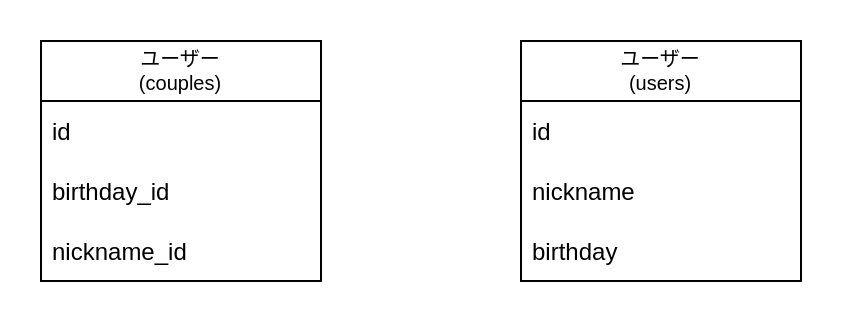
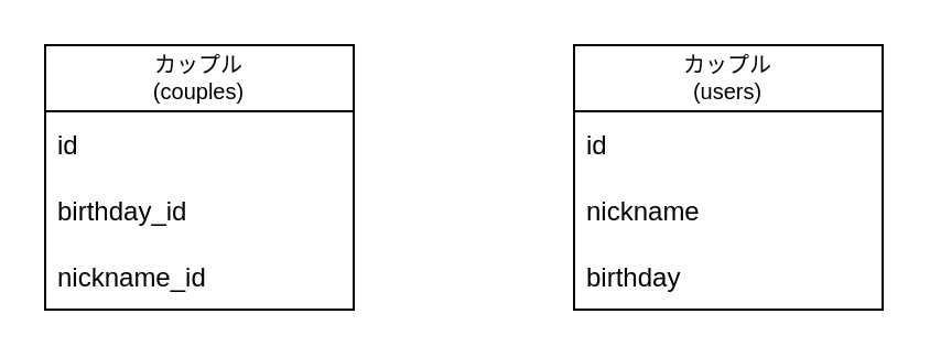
  <mxCell id="0" />
  <mxCell id="1" parent="0" />
- <mxCell id="2" value="ユーザー&#10;(couples)" style="swimlane;fontStyle=0;childLayout=stackLayout;horizontal=1;startSize=30;horizontalStack=0;resizeParent=1;resizeParentMax=0;resizeLast=0;collapsible=1;marginBottom=0;fontSize=10;" vertex="1" parent="1"><mxGeometry x="20" y="20" width="140" height="120" as="geometry" /></mxCell>
+ <mxCell id="2" value="カップル&#10;(couples)" style="swimlane;fontStyle=0;childLayout=stackLayout;horizontal=1;startSize=30;horizontalStack=0;resizeParent=1;resizeParentMax=0;resizeLast=0;collapsible=1;marginBottom=0;fontSize=10;" vertex="1" parent="1"><mxGeometry x="20" y="20" width="140" height="120" as="geometry" /></mxCell>
  <mxCell id="3" value="id" style="text;strokeColor=none;fillColor=none;align=left;verticalAlign=middle;spacingLeft=4;spacingRight=4;overflow=hidden;points=[[0,0.5],[1,0.5]];portConstraint=eastwest;rotatable=0;" vertex="1" parent="2"><mxGeometry y="30" width="140" height="30" as="geometry" /></mxCell>
  <mxCell id="4" value="birthday_id" style="text;strokeColor=none;fillColor=none;align=left;verticalAlign=middle;spacingLeft=4;spacingRight=4;overflow=hidden;points=[[0,0.5],[1,0.5]];portConstraint=eastwest;rotatable=0;" vertex="1" parent="2"><mxGeometry y="60" width="140" height="30" as="geometry" /></mxCell>
  <mxCell id="5" value="nickname_id" style="text;strokeColor=none;fillColor=none;align=left;verticalAlign=middle;spacingLeft=4;spacingRight=4;overflow=hidden;points=[[0,0.5],[1,0.5]];portConstraint=eastwest;rotatable=0;" vertex="1" parent="2"><mxGeometry y="90" width="140" height="30" as="geometry" /></mxCell>
- <mxCell id="6" value="ユーザー&#10;(users)" style="swimlane;fontStyle=0;childLayout=stackLayout;horizontal=1;startSize=30;horizontalStack=0;resizeParent=1;resizeParentMax=0;resizeLast=0;collapsible=1;marginBottom=0;fontSize=10;" vertex="1" parent="1"><mxGeometry x="260" y="20" width="140" height="120" as="geometry" /></mxCell>
+ <mxCell id="6" value="カップル&#10;(users)" style="swimlane;fontStyle=0;childLayout=stackLayout;horizontal=1;startSize=30;horizontalStack=0;resizeParent=1;resizeParentMax=0;resizeLast=0;collapsible=1;marginBottom=0;fontSize=10;" vertex="1" parent="1"><mxGeometry x="260" y="20" width="140" height="120" as="geometry" /></mxCell>
  <mxCell id="7" value="id" style="text;strokeColor=none;fillColor=none;align=left;verticalAlign=middle;spacingLeft=4;spacingRight=4;overflow=hidden;points=[[0,0.5],[1,0.5]];portConstraint=eastwest;rotatable=0;" vertex="1" parent="6"><mxGeometry y="30" width="140" height="30" as="geometry" /></mxCell>
  <mxCell id="8" value="nickname" style="text;strokeColor=none;fillColor=none;align=left;verticalAlign=middle;spacingLeft=4;spacingRight=4;overflow=hidden;points=[[0,0.5],[1,0.5]];portConstraint=eastwest;rotatable=0;" vertex="1" parent="6"><mxGeometry y="60" width="140" height="30" as="geometry" /></mxCell>
  <mxCell id="9" value="birthday" style="text;strokeColor=none;fillColor=none;align=left;verticalAlign=middle;spacingLeft=4;spacingRight=4;overflow=hidden;points=[[0,0.5],[1,0.5]];portConstraint=eastwest;rotatable=0;" vertex="1" parent="6"><mxGeometry y="90" width="140" height="30" as="geometry" /></mxCell>
